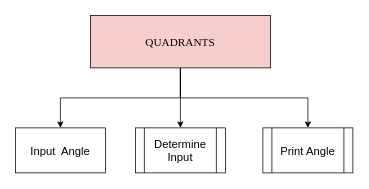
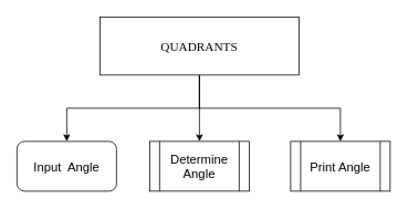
  <mxCell id="0" />
  <mxCell id="1" parent="0" />
  <mxCell id="2" value="" style="edgeStyle=orthogonalEdgeStyle;rounded=0;orthogonalLoop=1;jettySize=auto;html=1;fontSize=15;" edge="1" parent="1" source="5" target="7"><mxGeometry relative="1" as="geometry" /></mxCell>
  <mxCell id="3" value="" style="edgeStyle=orthogonalEdgeStyle;rounded=0;orthogonalLoop=1;jettySize=auto;html=1;fontSize=15;" edge="1" parent="1" source="5" target="6"><mxGeometry relative="1" as="geometry" /></mxCell>
  <mxCell id="4" value="" style="edgeStyle=orthogonalEdgeStyle;rounded=0;orthogonalLoop=1;jettySize=auto;html=1;fontSize=15;" edge="1" parent="1" source="5" target="8"><mxGeometry relative="1" as="geometry" /></mxCell>
- <mxCell id="5" value="&lt;font face=&quot;Verdana&quot; style=&quot;font-size: 15px;&quot;&gt;QUADRANTS&lt;/font&gt;" style="rounded=0;whiteSpace=wrap;html=1;fontSize=15;fillColor=#f8cecc;" parent="1" vertex="1"><mxGeometry x="120" y="20" width="240" height="70" as="geometry" /></mxCell>
- <mxCell id="6" value="Input&amp;nbsp; Angle" style="rounded=0;whiteSpace=wrap;html=1;fontSize=15;" parent="1" vertex="1"><mxGeometry x="20" y="170" width="120" height="60" as="geometry" /></mxCell>
- <mxCell id="7" value="Determine Input" style="shape=process;whiteSpace=wrap;html=1;backgroundOutline=1;fontSize=15;" parent="1" vertex="1"><mxGeometry x="180" y="170" width="120" height="60" as="geometry" /></mxCell>
+ <mxCell id="5" value="&lt;font face=&quot;Verdana&quot; style=&quot;font-size: 15px;&quot;&gt;QUADRANTS&lt;/font&gt;" style="rounded=0;whiteSpace=wrap;html=1;fontSize=15;" parent="1" vertex="1"><mxGeometry x="120" y="20" width="240" height="70" as="geometry" /></mxCell>
+ <mxCell id="6" value="Input&amp;nbsp; Angle" style="whiteSpace=wrap;html=1;fontSize=15;rounded=1;" parent="1" vertex="1"><mxGeometry x="20" y="170" width="120" height="60" as="geometry" /></mxCell>
+ <mxCell id="7" value="Determine Angle" style="shape=process;whiteSpace=wrap;html=1;backgroundOutline=1;fontSize=15;" parent="1" vertex="1"><mxGeometry x="180" y="170" width="120" height="60" as="geometry" /></mxCell>
  <mxCell id="8" value="Print Angle" style="shape=process;whiteSpace=wrap;html=1;backgroundOutline=1;fontSize=15;" parent="1" vertex="1"><mxGeometry x="350" y="170" width="120" height="60" as="geometry" /></mxCell>
